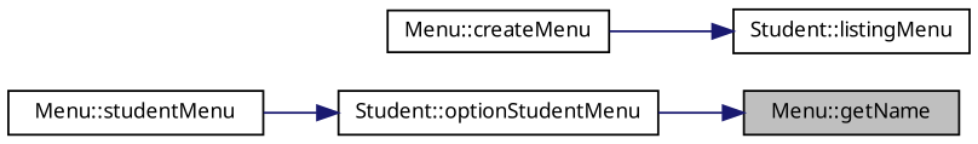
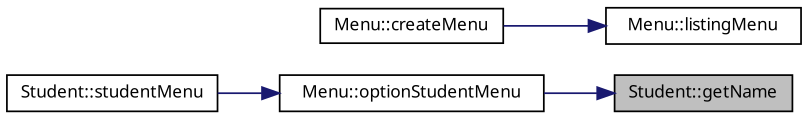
  digraph {
    fontname="Noto Sans"
    rankdir=RL
    node [color=black fillcolor=white fontname="Noto Sans" fontsize=10 shape=record style=filled]
    edge [color=midnightblue dir=back fontname="Noto Sans" fontsize=10 labelfontname=Helvetica labelfontsize=10 style=solid]
-   n1 [fillcolor=grey75 fontcolor=black height=0.2 label="Menu::getName" width=0.4]
-   n2 [height=0.2 label="Student::optionStudentMenu" width=0.4]
-   n3 [height=0.2 label="Menu::studentMenu" width=0.4]
-   n4 [height=0.2 label="Student::listingMenu" width=0.4]
+   n1 [fillcolor=grey75 fontcolor=black height=0.2 label="Student::getName" width=0.4]
+   n2 [height=0.2 label="Menu::optionStudentMenu" width=0.4]
+   n3 [height=0.2 label="Student::studentMenu" width=0.4]
+   n4 [height=0.2 label="Menu::listingMenu" width=0.4]
    n5 [height=0.2 label="Menu::createMenu" width=0.4]
    n1 -> n2
    n2 -> n3
    n4 -> n5
  }
